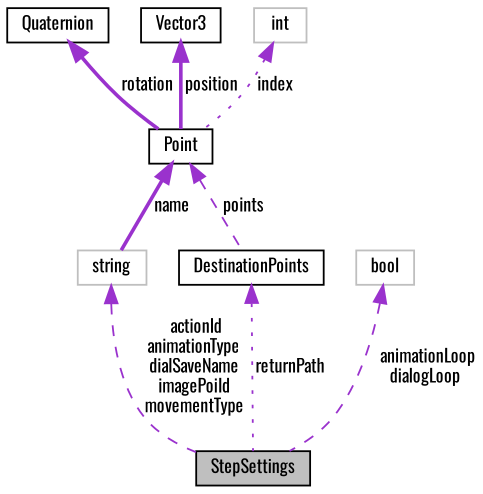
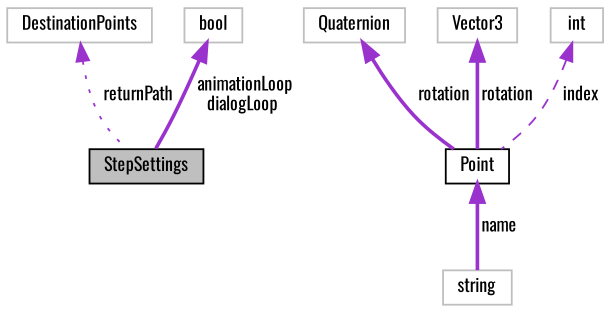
  digraph {
    fontname=Oswald
    node [color=grey75 fillcolor=white fontname=Oswald fontsize=10 shape=record style=filled]
    edge [color=darkorchid3 dir=back fontname=Oswald fontsize=10 labelfontname=Helvetica labelfontsize=10 style=bold]
    n1 [color=black fillcolor=grey75 fontcolor=black height=0.2 label=StepSettings width=0.4]
    n2 [height=0.2 label=string width=0.4]
    n3 [color=black height=0.2 label=Point width=0.4]
-   n4 [color=black height=0.2 label=DestinationPoints width=0.4]
+   n4 [height=0.2 label=DestinationPoints width=0.4]
    n5 [height=0.2 label=bool width=0.4]
-   n6 [color=black height=0.2 label=Quaternion width=0.4]
-   n7 [color=black height=0.2 label=Vector3 width=0.4]
+   n6 [height=0.2 label=Quaternion width=0.4]
+   n7 [height=0.2 label=Vector3 width=0.4]
    n8 [height=0.2 label=int width=0.4]
-   n2 -> n1 [label=" actionId\nanimationType\ndialSaveName\nimagePoiId\nmovementType" style=dashed]
    n3 -> n2 [label=" name"]
-   n3 -> n4 [label=" points" style=dashed]
    n4 -> n1 [label=" returnPath" style=dotted]
-   n5 -> n1 [label=" animationLoop\ndialogLoop" style=dashed]
+   n5 -> n1 [label=" animationLoop\ndialogLoop"]
    n6 -> n3 [label=" rotation"]
-   n7 -> n3 [label=" position"]
-   n8 -> n3 [label=" index" style=dotted]
+   n7 -> n3 [label=" rotation"]
+   n8 -> n3 [label=" index" style=dashed]
  }
